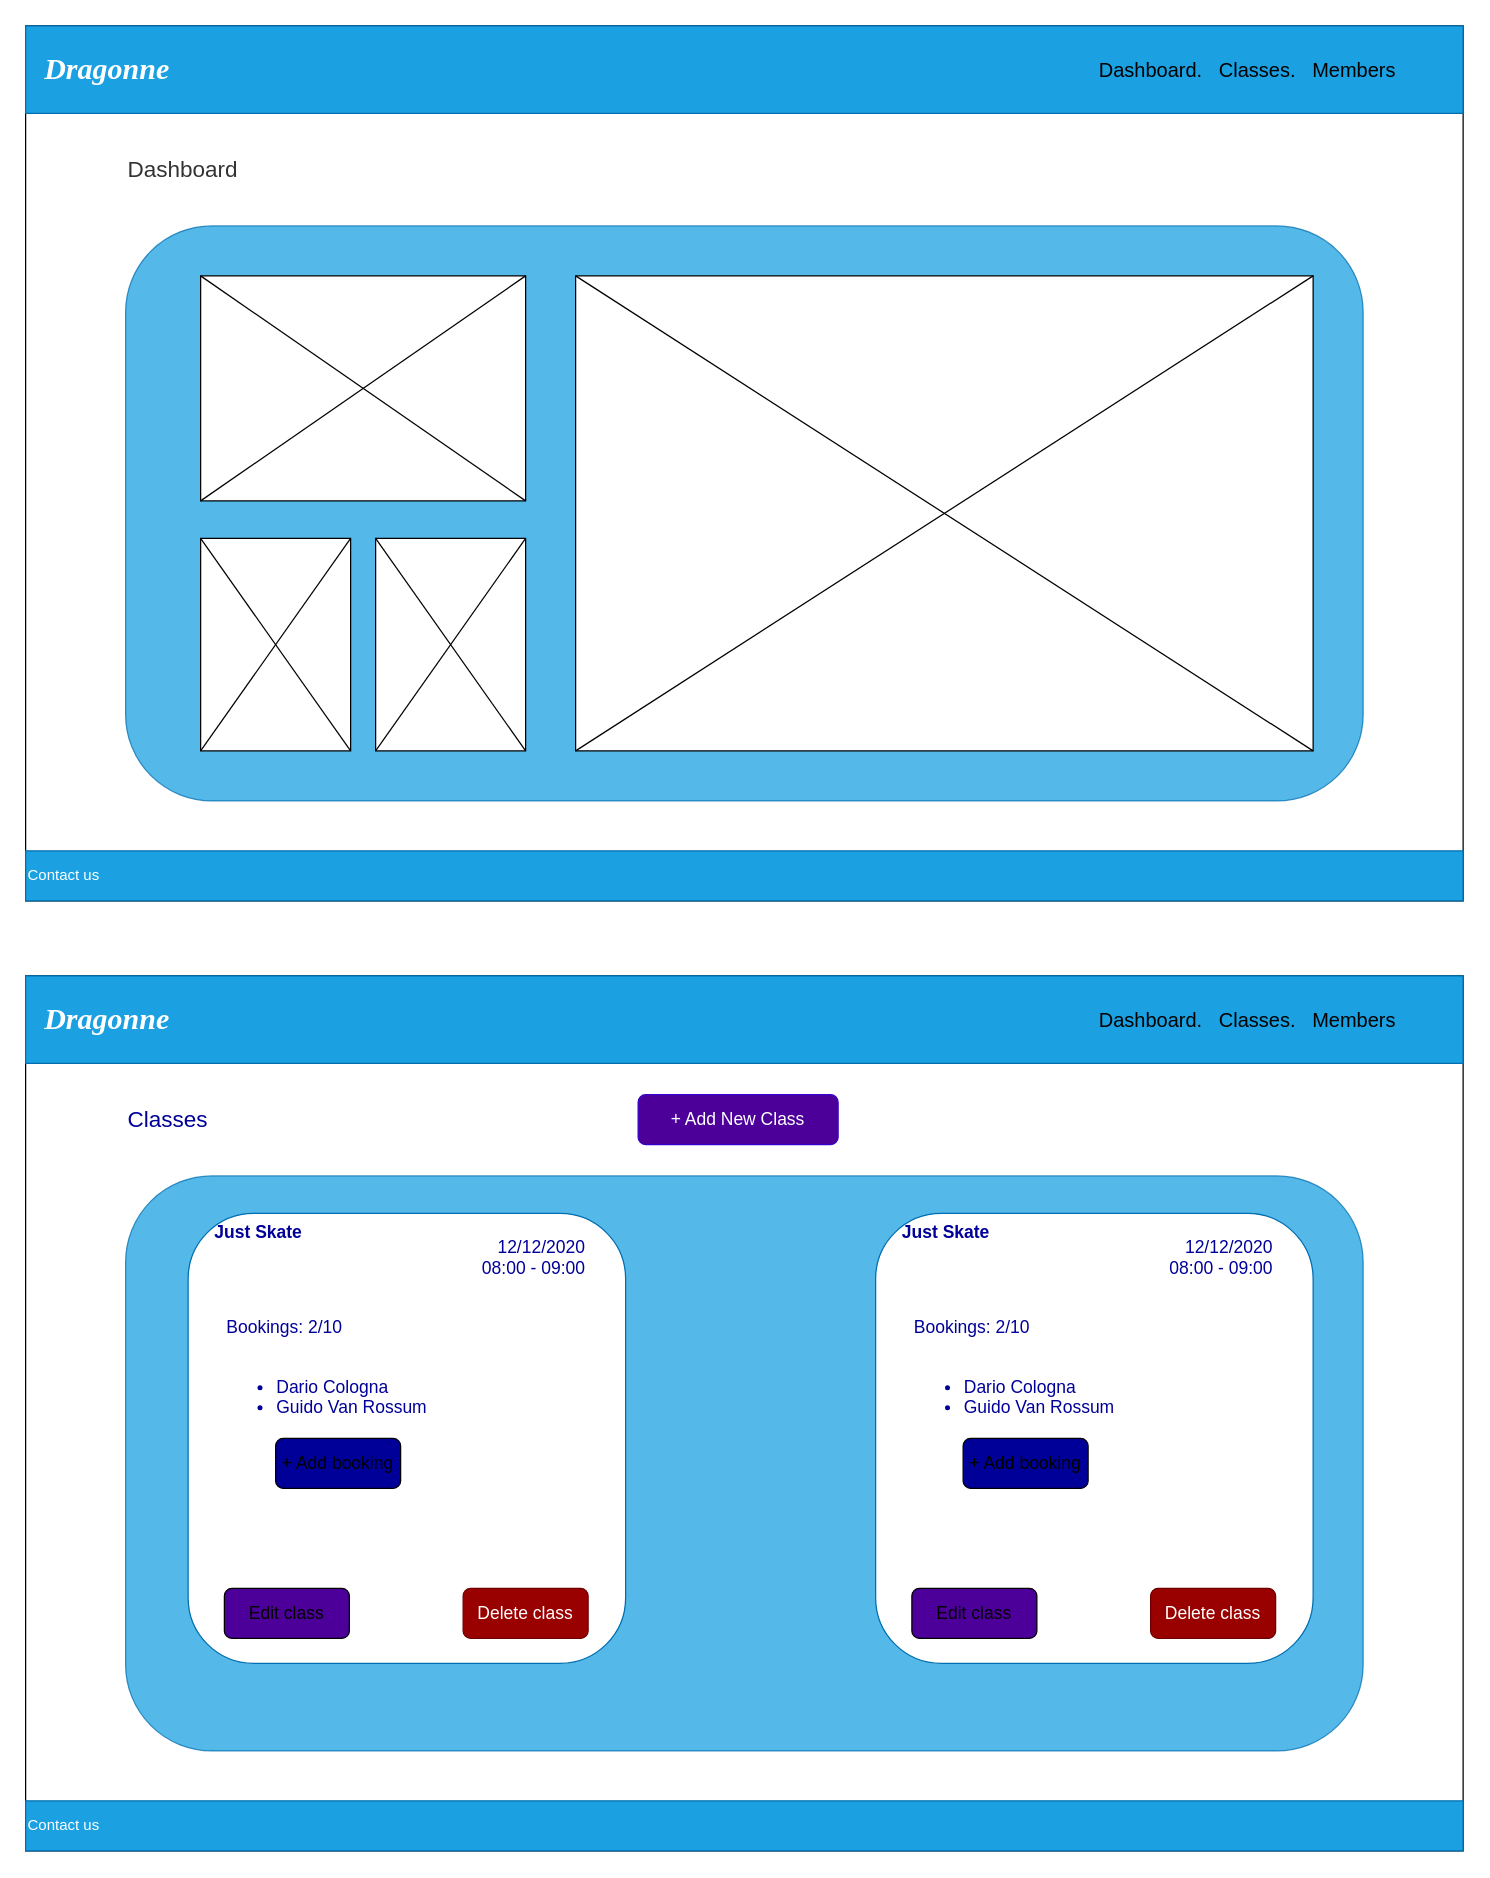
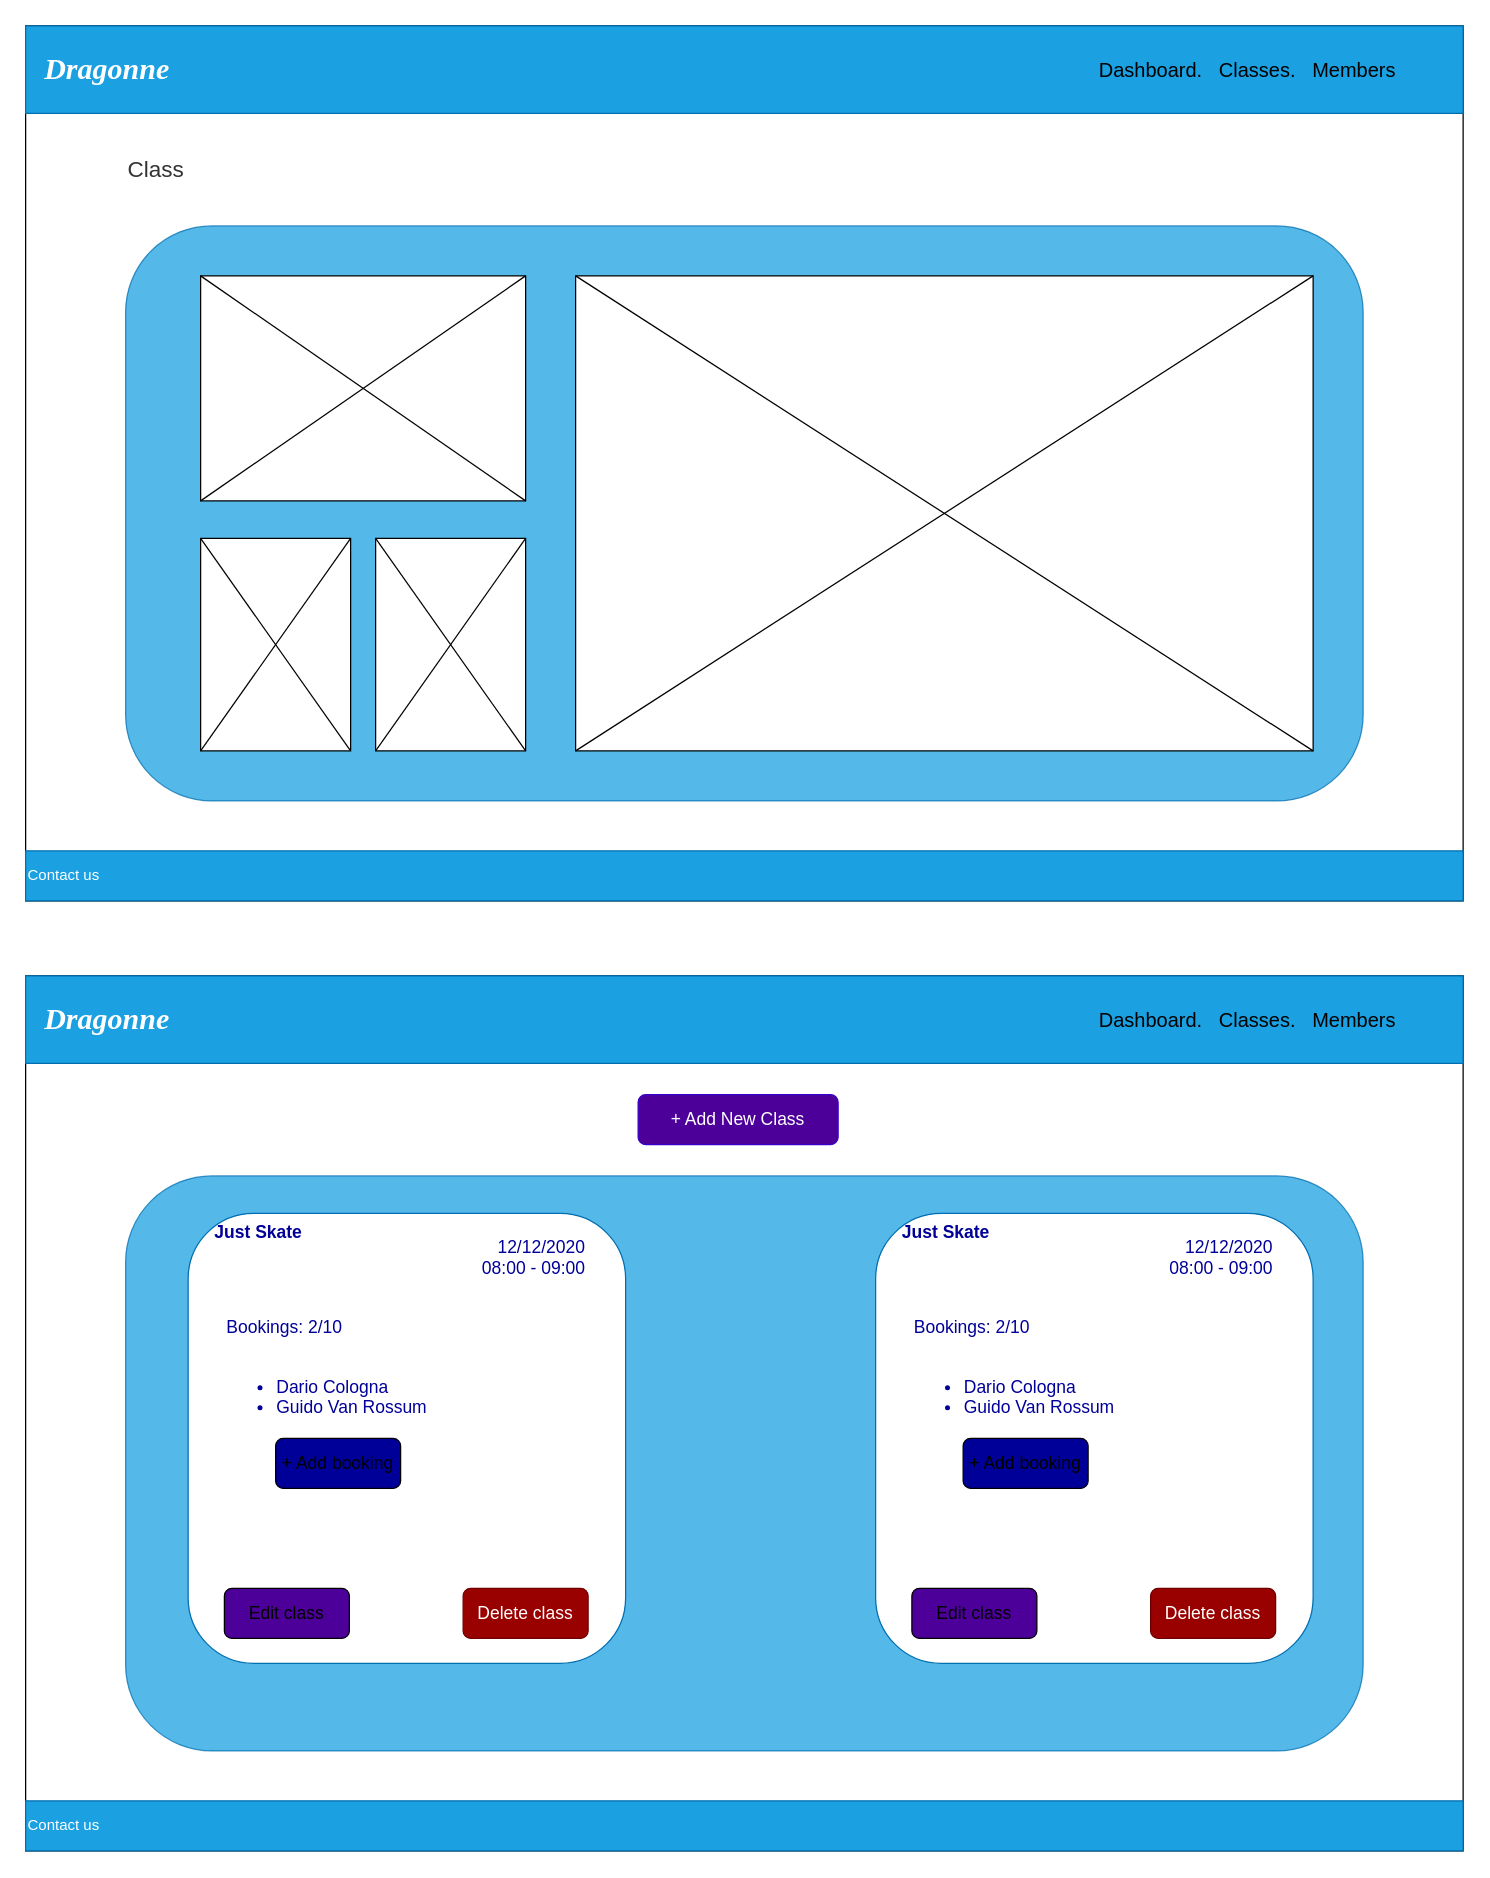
  <mxCell id="0" />
  <mxCell id="1" parent="0" />
  <mxCell id="2" value="" style="rounded=0;whiteSpace=wrap;html=1;fillColor=#FFFFFF;" vertex="1" parent="1"><mxGeometry x="20" y="20" width="1150" height="700" as="geometry" /></mxCell>
  <mxCell id="3" value="&amp;nbsp; &amp;nbsp; &lt;b&gt;&lt;font style=&quot;font-size: 24px&quot; face=&quot;Verdana&quot;&gt;&lt;i&gt;Dragonne&lt;/i&gt;&lt;/font&gt;&lt;/b&gt;" style="rounded=0;whiteSpace=wrap;html=1;fillColor=#1ba1e2;strokeColor=#006EAF;fontColor=#ffffff;align=left;" vertex="1" parent="1"><mxGeometry x="20" y="20" width="1150" height="70" as="geometry" /></mxCell>
  <mxCell id="4" value="&lt;font style=&quot;font-size: 16px&quot;&gt;Dashboard.&amp;nbsp; &amp;nbsp;Classes.&amp;nbsp; &amp;nbsp;Members&lt;/font&gt;" style="text;html=1;strokeColor=none;fillColor=none;align=left;verticalAlign=middle;whiteSpace=wrap;rounded=0;" vertex="1" parent="1"><mxGeometry x="877" y="45" width="293" height="20" as="geometry" /></mxCell>
  <mxCell id="5" value="" style="rounded=1;whiteSpace=wrap;html=1;fillColor=#1ba1e2;strokeColor=#006EAF;fontColor=#ffffff;opacity=75;" vertex="1" parent="1"><mxGeometry x="100" y="180" width="990" height="460" as="geometry" /></mxCell>
- <mxCell id="6" value="&lt;font color=&quot;#333333&quot; style=&quot;font-size: 18px&quot;&gt;Dashboard&lt;/font&gt;" style="text;html=1;strokeColor=none;fillColor=none;align=left;verticalAlign=middle;whiteSpace=wrap;rounded=0;" vertex="1" parent="1"><mxGeometry x="100" y="120" width="110" height="30" as="geometry" /></mxCell>
+ <mxCell id="6" value="&lt;font color=&quot;#333333&quot; style=&quot;font-size: 18px&quot;&gt;Class&lt;/font&gt;" style="text;html=1;strokeColor=none;fillColor=none;align=left;verticalAlign=middle;whiteSpace=wrap;rounded=0;" vertex="1" parent="1"><mxGeometry x="100" y="120" width="110" height="30" as="geometry" /></mxCell>
  <mxCell id="7" value="Contact us" style="rounded=0;whiteSpace=wrap;html=1;fillColor=#1ba1e2;strokeColor=#006EAF;fontColor=#ffffff;align=left;" vertex="1" parent="1"><mxGeometry x="20" y="680" width="1150" height="40" as="geometry" /></mxCell>
  <mxCell id="8" value="" style="rounded=0;whiteSpace=wrap;html=1;fillColor=#FFFFFF;" vertex="1" parent="1"><mxGeometry x="460" y="220" width="590" height="380" as="geometry" /></mxCell>
  <mxCell id="9" value="" style="rounded=0;whiteSpace=wrap;html=1;fillColor=#FFFFFF;sketch=0;glass=0;shadow=0;" vertex="1" parent="1"><mxGeometry x="160" y="220" width="260" height="180" as="geometry" /></mxCell>
  <mxCell id="10" value="" style="rounded=0;whiteSpace=wrap;html=1;fillColor=#FFFFFF;" vertex="1" parent="1"><mxGeometry x="160" y="430" width="120" height="170" as="geometry" /></mxCell>
  <mxCell id="11" value="" style="rounded=0;whiteSpace=wrap;html=1;fillColor=#FFFFFF;" vertex="1" parent="1"><mxGeometry x="300" y="430" width="120" height="170" as="geometry" /></mxCell>
  <mxCell id="12" value="" style="endArrow=none;html=1;entryX=0;entryY=1;entryDx=0;entryDy=0;strokeColor=#000000;exitX=1;exitY=0;exitDx=0;exitDy=0;" edge="1" parent="1" source="9" target="9"><mxGeometry width="50" height="50" relative="1" as="geometry"><mxPoint x="430" y="360" as="sourcePoint" /><mxPoint x="480" y="310" as="targetPoint" /></mxGeometry></mxCell>
  <mxCell id="13" value="" style="endArrow=none;html=1;entryX=0;entryY=1;entryDx=0;entryDy=0;strokeColor=#000000;exitX=0;exitY=0;exitDx=0;exitDy=0;" edge="1" parent="1" source="9"><mxGeometry width="50" height="50" relative="1" as="geometry"><mxPoint x="680" y="220" as="sourcePoint" /><mxPoint x="420" y="400" as="targetPoint" /></mxGeometry></mxCell>
  <mxCell id="14" value="" style="endArrow=none;html=1;entryX=0;entryY=1;entryDx=0;entryDy=0;strokeColor=#000000;exitX=1;exitY=0;exitDx=0;exitDy=0;" edge="1" parent="1" source="8" target="8"><mxGeometry width="50" height="50" relative="1" as="geometry"><mxPoint x="870" y="300" as="sourcePoint" /><mxPoint x="610" y="480" as="targetPoint" /></mxGeometry></mxCell>
  <mxCell id="15" value="" style="endArrow=none;html=1;entryX=1;entryY=1;entryDx=0;entryDy=0;strokeColor=#000000;exitX=0;exitY=0;exitDx=0;exitDy=0;" edge="1" parent="1" source="8" target="8"><mxGeometry width="50" height="50" relative="1" as="geometry"><mxPoint x="610" y="300" as="sourcePoint" /><mxPoint x="870" y="480" as="targetPoint" /></mxGeometry></mxCell>
  <mxCell id="16" value="" style="endArrow=none;html=1;entryX=0;entryY=1;entryDx=0;entryDy=0;strokeColor=#000000;exitX=1;exitY=0;exitDx=0;exitDy=0;" edge="1" parent="1" source="10" target="10"><mxGeometry width="50" height="50" relative="1" as="geometry"><mxPoint x="430" y="420" as="sourcePoint" /><mxPoint x="170" y="600" as="targetPoint" /></mxGeometry></mxCell>
  <mxCell id="17" value="" style="endArrow=none;html=1;entryX=1;entryY=1;entryDx=0;entryDy=0;strokeColor=#000000;exitX=0;exitY=0;exitDx=0;exitDy=0;" edge="1" parent="1" source="10" target="10"><mxGeometry width="50" height="50" relative="1" as="geometry"><mxPoint x="170" y="420" as="sourcePoint" /><mxPoint x="430" y="600" as="targetPoint" /></mxGeometry></mxCell>
  <mxCell id="18" value="" style="endArrow=none;html=1;entryX=0;entryY=1;entryDx=0;entryDy=0;strokeColor=#000000;exitX=1;exitY=0;exitDx=0;exitDy=0;" edge="1" parent="1"><mxGeometry width="50" height="50" relative="1" as="geometry"><mxPoint x="420" y="430" as="sourcePoint" /><mxPoint x="300" y="600" as="targetPoint" /></mxGeometry></mxCell>
  <mxCell id="19" value="" style="endArrow=none;html=1;entryX=1;entryY=1;entryDx=0;entryDy=0;strokeColor=#000000;exitX=0;exitY=0;exitDx=0;exitDy=0;" edge="1" parent="1"><mxGeometry width="50" height="50" relative="1" as="geometry"><mxPoint x="300" y="430" as="sourcePoint" /><mxPoint x="420" y="600" as="targetPoint" /></mxGeometry></mxCell>
  <mxCell id="20" value="" style="rounded=0;whiteSpace=wrap;html=1;fillColor=#FFFFFF;" vertex="1" parent="1"><mxGeometry x="20" y="780" width="1150" height="700" as="geometry" /></mxCell>
  <mxCell id="21" value="&amp;nbsp; &amp;nbsp; &lt;b&gt;&lt;font style=&quot;font-size: 24px&quot; face=&quot;Verdana&quot;&gt;&lt;i&gt;Dragonne&lt;/i&gt;&lt;/font&gt;&lt;/b&gt;" style="rounded=0;whiteSpace=wrap;html=1;fillColor=#1ba1e2;strokeColor=#006EAF;fontColor=#ffffff;align=left;" vertex="1" parent="1"><mxGeometry x="20" y="780" width="1150" height="70" as="geometry" /></mxCell>
  <mxCell id="22" value="&lt;font style=&quot;font-size: 16px&quot;&gt;Dashboard.&amp;nbsp; &amp;nbsp;Classes.&amp;nbsp; &amp;nbsp;Members&lt;/font&gt;" style="text;html=1;strokeColor=none;fillColor=none;align=left;verticalAlign=middle;whiteSpace=wrap;rounded=0;" vertex="1" parent="1"><mxGeometry x="877" y="805" width="293" height="20" as="geometry" /></mxCell>
  <mxCell id="23" value="" style="rounded=1;whiteSpace=wrap;html=1;fillColor=#1ba1e2;strokeColor=#006EAF;fontColor=#ffffff;opacity=75;" vertex="1" parent="1"><mxGeometry x="100" y="940" width="990" height="460" as="geometry" /></mxCell>
- <mxCell id="24" value="&lt;font style=&quot;font-size: 18px&quot;&gt;Classes&lt;/font&gt;" style="text;html=1;strokeColor=none;fillColor=none;align=left;verticalAlign=middle;whiteSpace=wrap;rounded=0;fontColor=#000099;" vertex="1" parent="1"><mxGeometry x="100" y="880" width="110" height="30" as="geometry" /></mxCell>
  <mxCell id="25" value="Contact us" style="rounded=0;whiteSpace=wrap;html=1;fillColor=#1ba1e2;strokeColor=#006EAF;fontColor=#ffffff;align=left;" vertex="1" parent="1"><mxGeometry x="20" y="1440" width="1150" height="40" as="geometry" /></mxCell>
  <mxCell id="26" value="&lt;b style=&quot;font-size: 14px&quot;&gt;&lt;font style=&quot;font-size: 14px&quot;&gt;&amp;nbsp; &amp;nbsp; &amp;nbsp;Just Skate&lt;br&gt;&lt;br&gt;&lt;/font&gt;&lt;/b&gt;" style="rounded=1;whiteSpace=wrap;html=1;strokeColor=#006EAF;align=left;verticalAlign=top;fontColor=#000099;fillColor=#FFFFFF;" vertex="1" parent="1"><mxGeometry x="150" y="970" width="350" height="360" as="geometry" /></mxCell>
  <mxCell id="27" value="12/12/2020&lt;br style=&quot;font-size: 14px;&quot;&gt;08:00 - 09:00" style="text;html=1;strokeColor=none;fillColor=none;align=right;verticalAlign=middle;whiteSpace=wrap;rounded=0;shadow=0;glass=0;sketch=0;fontSize=14;fontColor=#000099;" vertex="1" parent="1"><mxGeometry x="380" y="990" width="90" height="30" as="geometry" /></mxCell>
  <mxCell id="28" value="Bookings: 2/10&lt;br&gt;&lt;br&gt;&lt;ul&gt;&lt;li&gt;Dario Cologna&lt;/li&gt;&lt;li&gt;Guido Van Rossum&lt;/li&gt;&lt;/ul&gt;" style="text;html=1;strokeColor=none;fillColor=none;align=left;verticalAlign=middle;whiteSpace=wrap;rounded=0;shadow=0;glass=0;sketch=0;fontSize=14;fontColor=#000099;" vertex="1" parent="1"><mxGeometry x="179" y="1050" width="170" height="100" as="geometry" /></mxCell>
  <mxCell id="29" value="Edit class" style="rounded=1;whiteSpace=wrap;html=1;shadow=0;glass=0;sketch=0;fontSize=14;align=center;labelBackgroundColor=none;fillColor=#4C0099;" vertex="1" parent="1"><mxGeometry x="179" y="1270" width="100" height="40" as="geometry" /></mxCell>
  <mxCell id="30" value="Delete class" style="rounded=1;whiteSpace=wrap;html=1;shadow=0;glass=0;sketch=0;fontSize=14;align=center;labelBackgroundColor=none;strokeColor=#6F0000;fontColor=#ffffff;fillColor=#990000;" vertex="1" parent="1"><mxGeometry x="370" y="1270" width="100" height="40" as="geometry" /></mxCell>
  <mxCell id="31" value="+ Add booking" style="rounded=1;whiteSpace=wrap;html=1;shadow=0;glass=0;sketch=0;fontSize=14;align=center;labelBackgroundColor=none;fillColor=#000099;" vertex="1" parent="1"><mxGeometry x="220" y="1150" width="100" height="40" as="geometry" /></mxCell>
  <mxCell id="32" value="+ Add New Class" style="rounded=1;whiteSpace=wrap;html=1;shadow=0;glass=0;sketch=0;fontSize=14;align=center;labelBackgroundColor=none;strokeColor=#3700CC;fontColor=#ffffff;fillColor=#4c0099;" vertex="1" parent="1"><mxGeometry x="510" y="875" width="160" height="40" as="geometry" /></mxCell>
  <mxCell id="33" value="&lt;b style=&quot;font-size: 14px&quot;&gt;&lt;font style=&quot;font-size: 14px&quot;&gt;&amp;nbsp; &amp;nbsp; &amp;nbsp;Just Skate&lt;br&gt;&lt;br&gt;&lt;/font&gt;&lt;/b&gt;" style="rounded=1;whiteSpace=wrap;html=1;strokeColor=#006EAF;align=left;verticalAlign=top;fontColor=#000099;fillColor=#FFFFFF;" vertex="1" parent="1"><mxGeometry x="700" y="970" width="350" height="360" as="geometry" /></mxCell>
  <mxCell id="34" value="12/12/2020&lt;br style=&quot;font-size: 14px;&quot;&gt;08:00 - 09:00" style="text;html=1;strokeColor=none;fillColor=none;align=right;verticalAlign=middle;whiteSpace=wrap;rounded=0;shadow=0;glass=0;sketch=0;fontSize=14;fontColor=#000099;" vertex="1" parent="1"><mxGeometry x="930" y="990" width="90" height="30" as="geometry" /></mxCell>
  <mxCell id="35" value="Bookings: 2/10&lt;br&gt;&lt;br&gt;&lt;ul&gt;&lt;li&gt;Dario Cologna&lt;/li&gt;&lt;li&gt;Guido Van Rossum&lt;/li&gt;&lt;/ul&gt;" style="text;html=1;strokeColor=none;fillColor=none;align=left;verticalAlign=middle;whiteSpace=wrap;rounded=0;shadow=0;glass=0;sketch=0;fontSize=14;fontColor=#000099;" vertex="1" parent="1"><mxGeometry x="729" y="1050" width="170" height="100" as="geometry" /></mxCell>
  <mxCell id="36" value="Edit class" style="rounded=1;whiteSpace=wrap;html=1;shadow=0;glass=0;sketch=0;fontSize=14;align=center;labelBackgroundColor=none;fillColor=#4C0099;" vertex="1" parent="1"><mxGeometry x="729" y="1270" width="100" height="40" as="geometry" /></mxCell>
  <mxCell id="37" value="Delete class" style="rounded=1;whiteSpace=wrap;html=1;shadow=0;glass=0;sketch=0;fontSize=14;align=center;labelBackgroundColor=none;strokeColor=#6F0000;fontColor=#ffffff;fillColor=#990000;" vertex="1" parent="1"><mxGeometry x="920" y="1270" width="100" height="40" as="geometry" /></mxCell>
  <mxCell id="38" value="+ Add booking" style="rounded=1;whiteSpace=wrap;html=1;shadow=0;glass=0;sketch=0;fontSize=14;align=center;labelBackgroundColor=none;fillColor=#000099;" vertex="1" parent="1"><mxGeometry x="770" y="1150" width="100" height="40" as="geometry" /></mxCell>
